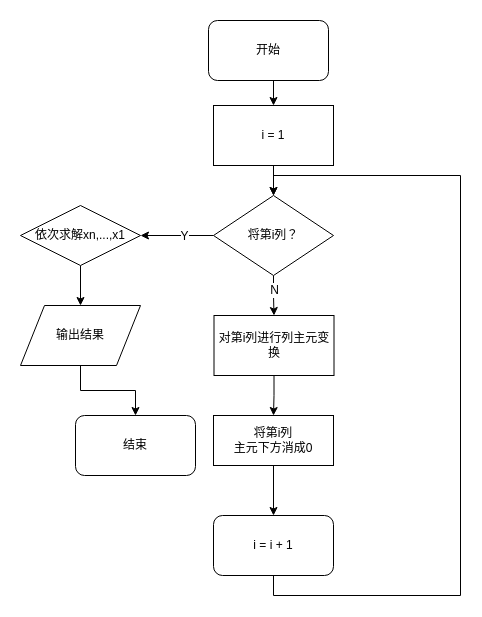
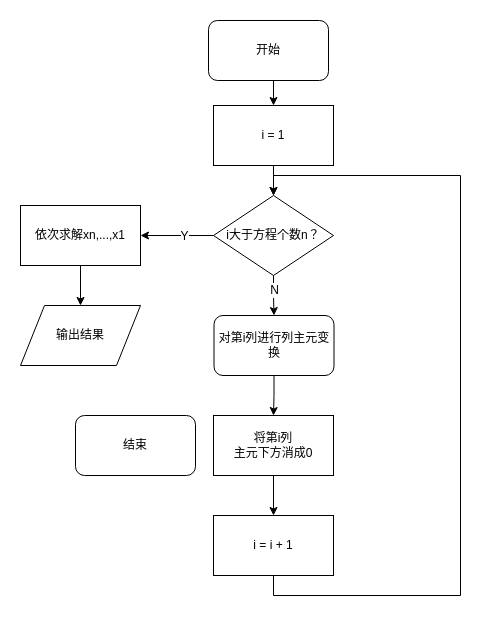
  <mxCell id="0" />
  <mxCell id="1" parent="0" />
  <mxCell id="2" style="edgeStyle=orthogonalEdgeStyle;rounded=0;orthogonalLoop=1;jettySize=auto;html=1;exitX=0.5;exitY=1;exitDx=0;exitDy=0;entryX=0.5;entryY=0;entryDx=0;entryDy=0;" edge="1" parent="1" source="3" target="5"><mxGeometry relative="1" as="geometry" /></mxCell>
  <mxCell id="3" value="开始" style="rounded=1;whiteSpace=wrap;html=1;" vertex="1" parent="1"><mxGeometry x="208" y="20" width="120" height="60" as="geometry" /></mxCell>
  <mxCell id="4" style="edgeStyle=orthogonalEdgeStyle;rounded=0;orthogonalLoop=1;jettySize=auto;html=1;exitX=0.5;exitY=1;exitDx=0;exitDy=0;" edge="1" parent="1" source="5" target="10"><mxGeometry relative="1" as="geometry" /></mxCell>
  <mxCell id="5" value="i = 1" style="rounded=0;whiteSpace=wrap;html=1;" vertex="1" parent="1"><mxGeometry x="213" y="105" width="120" height="60" as="geometry" /></mxCell>
  <mxCell id="6" style="edgeStyle=orthogonalEdgeStyle;rounded=0;orthogonalLoop=1;jettySize=auto;html=1;exitX=0;exitY=0.5;exitDx=0;exitDy=0;entryX=1;entryY=0.5;entryDx=0;entryDy=0;" edge="1" parent="1" source="10" target="12"><mxGeometry relative="1" as="geometry" /></mxCell>
  <mxCell id="7" value="Y" style="text;html=1;resizable=0;points=[];align=center;verticalAlign=middle;labelBackgroundColor=#ffffff;" vertex="1" connectable="0" parent="6"><mxGeometry x="-0.166" relative="1" as="geometry"><mxPoint as="offset" /></mxGeometry></mxCell>
  <mxCell id="8" style="edgeStyle=orthogonalEdgeStyle;rounded=0;orthogonalLoop=1;jettySize=auto;html=1;exitX=0.5;exitY=1;exitDx=0;exitDy=0;entryX=0.5;entryY=0;entryDx=0;entryDy=0;" edge="1" parent="1" source="10" target="14"><mxGeometry relative="1" as="geometry" /></mxCell>
  <mxCell id="9" value="N" style="text;html=1;resizable=0;points=[];align=center;verticalAlign=middle;labelBackgroundColor=#ffffff;" vertex="1" connectable="0" parent="8"><mxGeometry x="-0.003" y="6" relative="1" as="geometry"><mxPoint as="offset" /></mxGeometry></mxCell>
- <mxCell id="10" value="将第i列？" style="rhombus;whiteSpace=wrap;html=1;" vertex="1" parent="1"><mxGeometry x="213" y="195" width="120" height="80" as="geometry" /></mxCell>
+ <mxCell id="10" value="i大于方程个数n？" style="rhombus;whiteSpace=wrap;html=1;" vertex="1" parent="1"><mxGeometry x="213" y="195" width="120" height="80" as="geometry" /></mxCell>
  <mxCell id="11" style="edgeStyle=orthogonalEdgeStyle;rounded=0;orthogonalLoop=1;jettySize=auto;html=1;exitX=0.5;exitY=1;exitDx=0;exitDy=0;entryX=0.5;entryY=0;entryDx=0;entryDy=0;" edge="1" parent="1" source="12" target="20"><mxGeometry relative="1" as="geometry" /></mxCell>
- <mxCell id="12" value="依次求解xn,...,x1" style="rhombus;whiteSpace=wrap;html=1;" vertex="1" parent="1"><mxGeometry x="20" y="205" width="120" height="60" as="geometry" /></mxCell>
+ <mxCell id="12" value="依次求解xn,...,x1" style="rounded=0;whiteSpace=wrap;html=1;" vertex="1" parent="1"><mxGeometry x="20" y="205" width="120" height="60" as="geometry" /></mxCell>
  <mxCell id="13" style="edgeStyle=orthogonalEdgeStyle;rounded=0;orthogonalLoop=1;jettySize=auto;html=1;exitX=0.5;exitY=1;exitDx=0;exitDy=0;entryX=0.5;entryY=0;entryDx=0;entryDy=0;" edge="1" parent="1" source="14" target="16"><mxGeometry relative="1" as="geometry" /></mxCell>
- <mxCell id="14" value="对第i列进行列主元变换" style="rounded=0;whiteSpace=wrap;html=1;" vertex="1" parent="1"><mxGeometry x="213.5" y="315" width="120" height="60" as="geometry" /></mxCell>
+ <mxCell id="14" value="对第i列进行列主元变换" style="whiteSpace=wrap;html=1;rounded=1;" vertex="1" parent="1"><mxGeometry x="213.5" y="315" width="120" height="60" as="geometry" /></mxCell>
  <mxCell id="15" style="edgeStyle=orthogonalEdgeStyle;rounded=0;orthogonalLoop=1;jettySize=auto;html=1;exitX=0.5;exitY=1;exitDx=0;exitDy=0;entryX=0.5;entryY=0;entryDx=0;entryDy=0;" edge="1" parent="1" source="16" target="18"><mxGeometry relative="1" as="geometry" /></mxCell>
- <mxCell id="16" value="将第i列&lt;br&gt;主元下方消成0" style="rounded=0;whiteSpace=wrap;html=1;" vertex="1" parent="1"><mxGeometry x="213" y="415" width="120" height="50" as="geometry" /></mxCell>
+ <mxCell id="16" value="将第i列&lt;br&gt;主元下方消成0" style="rounded=0;whiteSpace=wrap;html=1;" vertex="1" parent="1"><mxGeometry x="213" y="415" width="120" height="60" as="geometry" /></mxCell>
  <mxCell id="17" style="edgeStyle=orthogonalEdgeStyle;rounded=0;orthogonalLoop=1;jettySize=auto;html=1;exitX=0.5;exitY=1;exitDx=0;exitDy=0;entryX=0.5;entryY=0;entryDx=0;entryDy=0;" edge="1" parent="1" source="18" target="10"><mxGeometry relative="1" as="geometry"><Array as="points"><mxPoint x="273" y="595" /><mxPoint x="460" y="595" /><mxPoint x="460" y="175" /><mxPoint x="273" y="175" /></Array></mxGeometry></mxCell>
- <mxCell id="18" value="i = i + 1" style="whiteSpace=wrap;html=1;rounded=1;" vertex="1" parent="1"><mxGeometry x="213" y="515" width="120" height="60" as="geometry" /></mxCell>
- <mxCell id="19" style="edgeStyle=orthogonalEdgeStyle;rounded=0;orthogonalLoop=1;jettySize=auto;html=1;exitX=0.5;exitY=1;exitDx=0;exitDy=0;entryX=0.5;entryY=0;entryDx=0;entryDy=0;" edge="1" parent="1" source="20" target="21"><mxGeometry relative="1" as="geometry" /></mxCell>
+ <mxCell id="18" value="i = i + 1" style="rounded=0;whiteSpace=wrap;html=1;" vertex="1" parent="1"><mxGeometry x="213" y="515" width="120" height="60" as="geometry" /></mxCell>
  <mxCell id="20" value="输出结果" style="shape=parallelogram;perimeter=parallelogramPerimeter;whiteSpace=wrap;html=1;" vertex="1" parent="1"><mxGeometry x="20" y="305" width="120" height="60" as="geometry" /></mxCell>
  <mxCell id="21" value="结束" style="rounded=1;whiteSpace=wrap;html=1;" vertex="1" parent="1"><mxGeometry x="75" y="415" width="120" height="60" as="geometry" /></mxCell>
